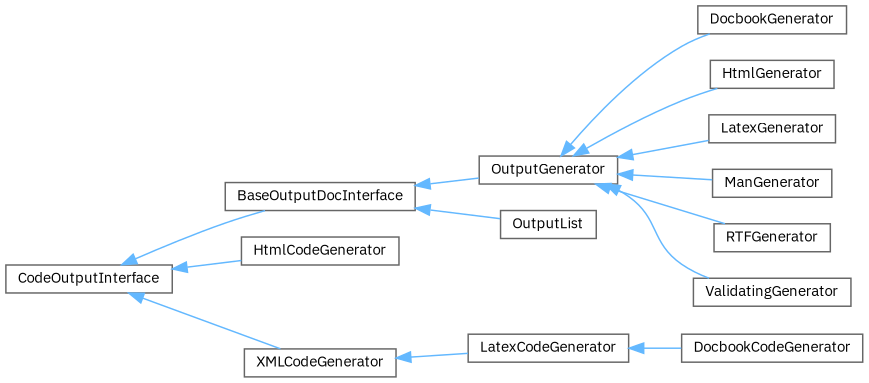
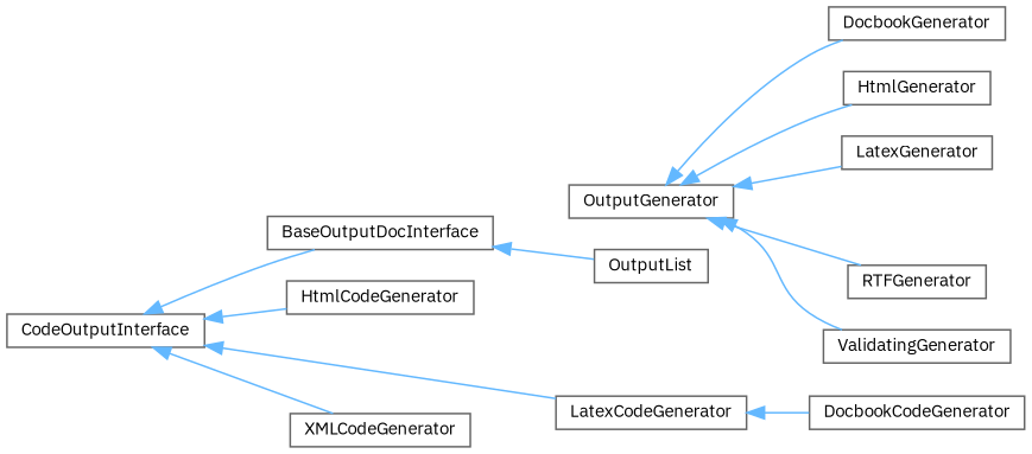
  digraph {
    fontname="IBM Plex Sans"
    rankdir=LR
    node [color=grey40 fillcolor=white fontname="IBM Plex Sans" fontsize=10 shape=box style=filled]
    edge [color=steelblue1 dir=back fontname="IBM Plex Sans" fontsize=10 labelfontname=Helvetica labelfontsize=10 style=solid]
    n1 [height=0.2 label=CodeOutputInterface width=0.4]
    n2 [height=0.2 label=BaseOutputDocInterface width=0.4]
    n3 [height=0.2 label=HtmlCodeGenerator width=0.4]
    n4 [height=0.2 label=LatexCodeGenerator width=0.4]
    n5 [height=0.2 label=XMLCodeGenerator width=0.4]
    n6 [height=0.2 label=OutputGenerator width=0.4]
    n7 [height=0.2 label=OutputList width=0.4]
    n8 [height=0.2 label=DocbookCodeGenerator width=0.4]
    n9 [height=0.2 label=DocbookGenerator width=0.4]
    n10 [height=0.2 label=HtmlGenerator width=0.4]
    n11 [height=0.2 label=LatexGenerator width=0.4]
-   n12 [height=0.2 label=ManGenerator width=0.4]
    n13 [height=0.2 label=RTFGenerator width=0.4]
    n14 [height=0.2 label=ValidatingGenerator width=0.4]
    n1 -> n2
    n1 -> n3
-   n5 -> n4
+   n1 -> n4
    n1 -> n5
-   n2 -> n6
    n2 -> n7
    n4 -> n8
    n6 -> n9
    n6 -> n10
    n6 -> n11
-   n6 -> n12
    n6 -> n13
    n6 -> n14
  }
